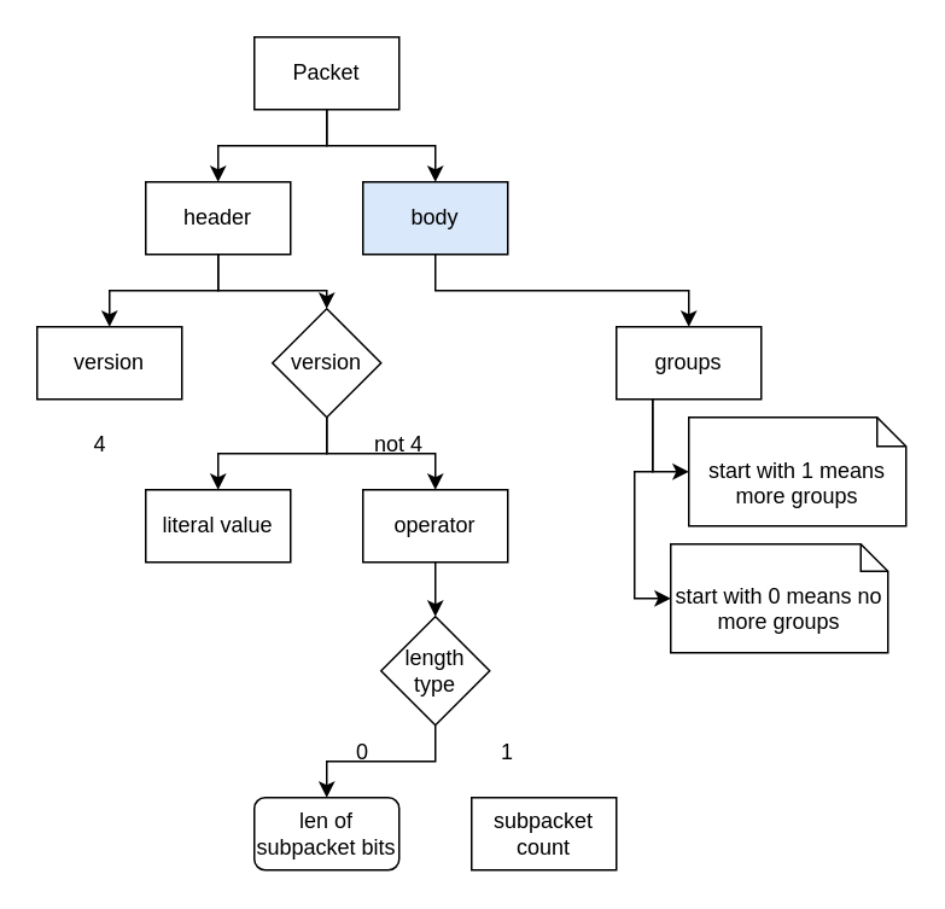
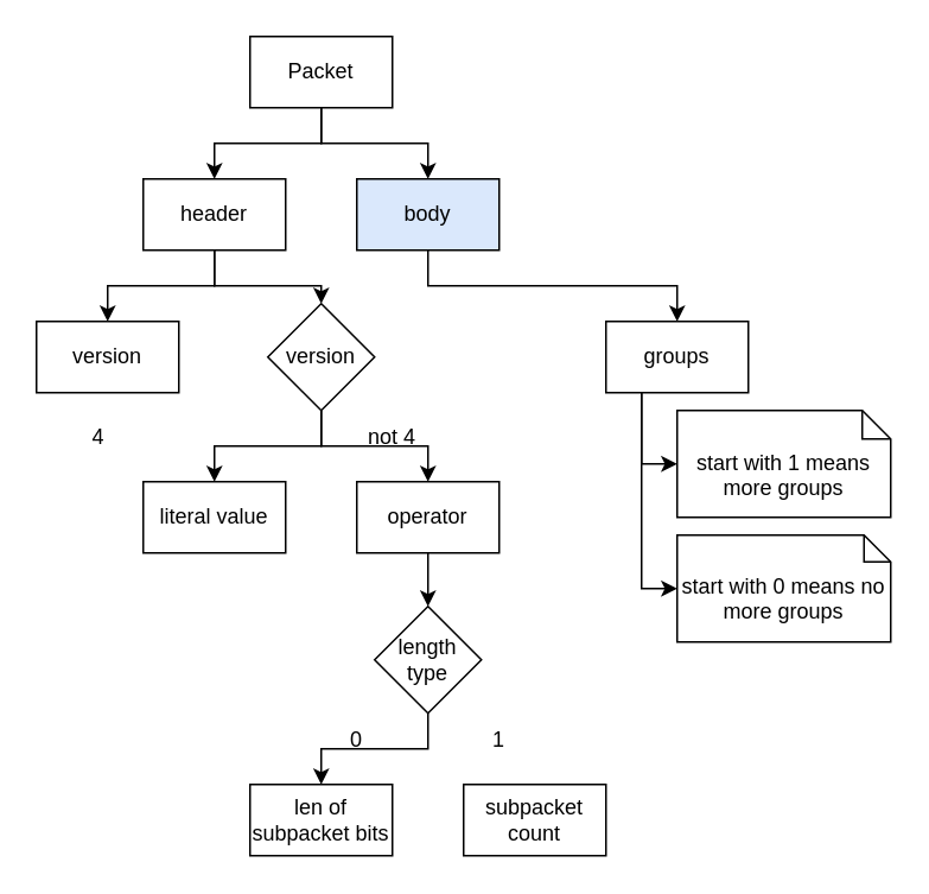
  <mxCell id="0" />
  <mxCell id="1" parent="0" />
  <mxCell id="2" style="edgeStyle=orthogonalEdgeStyle;rounded=0;orthogonalLoop=1;jettySize=auto;html=1;entryX=0.5;entryY=0;entryDx=0;entryDy=0;" edge="1" parent="1" source="4" target="5"><mxGeometry relative="1" as="geometry" /></mxCell>
  <mxCell id="3" style="edgeStyle=orthogonalEdgeStyle;rounded=0;orthogonalLoop=1;jettySize=auto;html=1;entryX=0.5;entryY=0;entryDx=0;entryDy=0;" edge="1" parent="1" source="4" target="11"><mxGeometry relative="1" as="geometry" /></mxCell>
  <mxCell id="4" value="header" style="rounded=0;whiteSpace=wrap;html=1;" vertex="1" parent="1"><mxGeometry x="80" y="100" width="80" height="40" as="geometry" /></mxCell>
  <mxCell id="5" value="version" style="rounded=0;whiteSpace=wrap;html=1;" vertex="1" parent="1"><mxGeometry x="20" y="180" width="80" height="40" as="geometry" /></mxCell>
  <mxCell id="6" value="literal value" style="rounded=0;whiteSpace=wrap;html=1;" vertex="1" parent="1"><mxGeometry x="80" y="270" width="80" height="40" as="geometry" /></mxCell>
  <mxCell id="7" style="edgeStyle=orthogonalEdgeStyle;rounded=0;orthogonalLoop=1;jettySize=auto;html=1;entryX=0.5;entryY=0;entryDx=0;entryDy=0;" edge="1" parent="1" source="8" target="13"><mxGeometry relative="1" as="geometry" /></mxCell>
  <mxCell id="8" value="operator" style="rounded=0;whiteSpace=wrap;html=1;" vertex="1" parent="1"><mxGeometry x="200" y="270" width="80" height="40" as="geometry" /></mxCell>
  <mxCell id="9" style="edgeStyle=orthogonalEdgeStyle;rounded=0;orthogonalLoop=1;jettySize=auto;html=1;entryX=0.5;entryY=0;entryDx=0;entryDy=0;" edge="1" parent="1" source="11" target="6"><mxGeometry relative="1" as="geometry" /></mxCell>
  <mxCell id="10" style="edgeStyle=orthogonalEdgeStyle;rounded=0;orthogonalLoop=1;jettySize=auto;html=1;entryX=0.5;entryY=0;entryDx=0;entryDy=0;" edge="1" parent="1" source="11" target="8"><mxGeometry relative="1" as="geometry" /></mxCell>
  <mxCell id="11" value="version" style="rhombus;whiteSpace=wrap;html=1;" vertex="1" parent="1"><mxGeometry x="150" y="170" width="60" height="60" as="geometry" /></mxCell>
  <mxCell id="12" style="edgeStyle=orthogonalEdgeStyle;rounded=0;orthogonalLoop=1;jettySize=auto;html=1;entryX=0.5;entryY=0;entryDx=0;entryDy=0;" edge="1" parent="1" source="13" target="14"><mxGeometry relative="1" as="geometry" /></mxCell>
  <mxCell id="13" value="length&lt;br&gt;type" style="rhombus;whiteSpace=wrap;html=1;" vertex="1" parent="1"><mxGeometry x="210" y="340" width="60" height="60" as="geometry" /></mxCell>
- <mxCell id="14" value="len of subpacket bits" style="whiteSpace=wrap;html=1;rounded=1;" vertex="1" parent="1"><mxGeometry x="140" y="440" width="80" height="40" as="geometry" /></mxCell>
+ <mxCell id="14" value="len of subpacket bits" style="rounded=0;whiteSpace=wrap;html=1;" vertex="1" parent="1"><mxGeometry x="140" y="440" width="80" height="40" as="geometry" /></mxCell>
  <mxCell id="15" value="4" style="text;html=1;strokeColor=none;fillColor=none;align=center;verticalAlign=middle;whiteSpace=wrap;rounded=0;" vertex="1" parent="1"><mxGeometry x="25" y="230" width="60" height="30" as="geometry" /></mxCell>
  <mxCell id="16" value="not 4" style="text;html=1;strokeColor=none;fillColor=none;align=center;verticalAlign=middle;whiteSpace=wrap;rounded=0;" vertex="1" parent="1"><mxGeometry x="190" y="230" width="60" height="30" as="geometry" /></mxCell>
  <mxCell id="17" value="subpacket count" style="rounded=0;whiteSpace=wrap;html=1;" vertex="1" parent="1"><mxGeometry x="260" y="440" width="80" height="40" as="geometry" /></mxCell>
  <mxCell id="18" style="edgeStyle=orthogonalEdgeStyle;rounded=0;orthogonalLoop=1;jettySize=auto;html=1;entryX=0.5;entryY=0;entryDx=0;entryDy=0;exitX=0.5;exitY=1;exitDx=0;exitDy=0;" edge="1" parent="1" source="19" target="29"><mxGeometry relative="1" as="geometry" /></mxCell>
  <mxCell id="19" value="body" style="rounded=0;whiteSpace=wrap;html=1;fillColor=#dae8fc;" vertex="1" parent="1"><mxGeometry x="200" y="100" width="80" height="40" as="geometry" /></mxCell>
  <mxCell id="20" value="0" style="text;html=1;strokeColor=none;fillColor=none;align=center;verticalAlign=middle;whiteSpace=wrap;rounded=0;" vertex="1" parent="1"><mxGeometry x="170" y="400" width="60" height="30" as="geometry" /></mxCell>
  <mxCell id="21" value="1" style="text;html=1;strokeColor=none;fillColor=none;align=center;verticalAlign=middle;whiteSpace=wrap;rounded=0;" vertex="1" parent="1"><mxGeometry x="250" y="400" width="60" height="30" as="geometry" /></mxCell>
  <mxCell id="22" value="start with 1 means more groups" style="shape=note2;boundedLbl=1;whiteSpace=wrap;html=1;size=16;verticalAlign=top;align=center;" vertex="1" parent="1"><mxGeometry x="380" y="230" width="120" height="60" as="geometry" /></mxCell>
- <mxCell id="23" value="start with 0 means no more groups" style="shape=note2;boundedLbl=1;whiteSpace=wrap;html=1;size=15;verticalAlign=top;align=center;" vertex="1" parent="1"><mxGeometry x="370" y="300" width="120" height="60" as="geometry" /></mxCell>
+ <mxCell id="23" value="start with 0 means no more groups" style="shape=note2;boundedLbl=1;whiteSpace=wrap;html=1;size=15;verticalAlign=top;align=center;" vertex="1" parent="1"><mxGeometry x="380" y="300" width="120" height="60" as="geometry" /></mxCell>
  <mxCell id="24" style="edgeStyle=orthogonalEdgeStyle;rounded=0;orthogonalLoop=1;jettySize=auto;html=1;entryX=0.5;entryY=0;entryDx=0;entryDy=0;" edge="1" parent="1" source="26" target="4"><mxGeometry relative="1" as="geometry" /></mxCell>
  <mxCell id="25" style="edgeStyle=orthogonalEdgeStyle;rounded=0;orthogonalLoop=1;jettySize=auto;html=1;entryX=0.5;entryY=0;entryDx=0;entryDy=0;exitX=0.5;exitY=1;exitDx=0;exitDy=0;" edge="1" parent="1" source="26" target="19"><mxGeometry relative="1" as="geometry" /></mxCell>
  <mxCell id="26" value="Packet" style="rounded=0;whiteSpace=wrap;html=1;" vertex="1" parent="1"><mxGeometry x="140" y="20" width="80" height="40" as="geometry" /></mxCell>
  <mxCell id="27" style="edgeStyle=orthogonalEdgeStyle;rounded=0;orthogonalLoop=1;jettySize=auto;html=1;exitX=0.25;exitY=1;exitDx=0;exitDy=0;entryX=0;entryY=0.5;entryDx=0;entryDy=0;entryPerimeter=0;" edge="1" parent="1" source="29" target="22"><mxGeometry relative="1" as="geometry" /></mxCell>
  <mxCell id="28" style="edgeStyle=orthogonalEdgeStyle;rounded=0;orthogonalLoop=1;jettySize=auto;html=1;exitX=0.25;exitY=1;exitDx=0;exitDy=0;entryX=0;entryY=0.5;entryDx=0;entryDy=0;entryPerimeter=0;" edge="1" parent="1" source="29" target="23"><mxGeometry relative="1" as="geometry" /></mxCell>
  <mxCell id="29" value="groups" style="rounded=0;whiteSpace=wrap;html=1;" vertex="1" parent="1"><mxGeometry x="340" y="180" width="80" height="40" as="geometry" /></mxCell>
